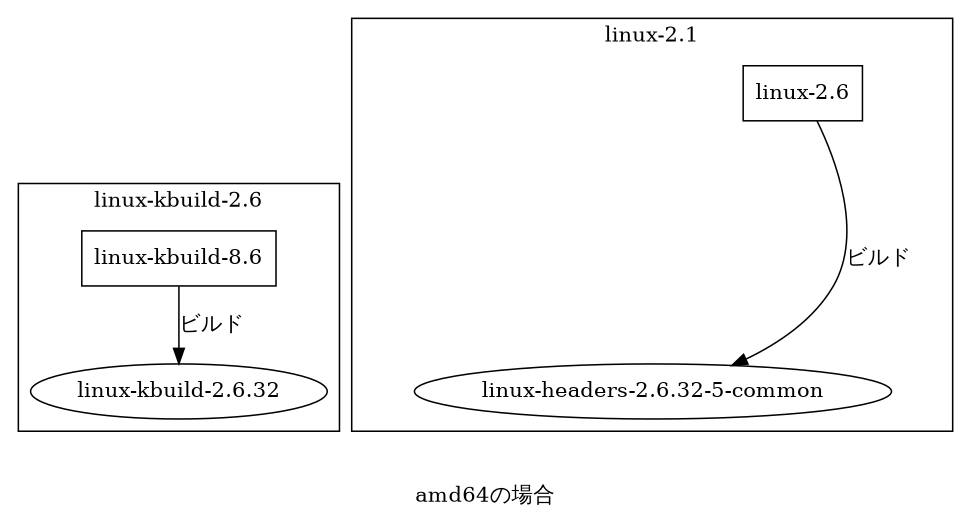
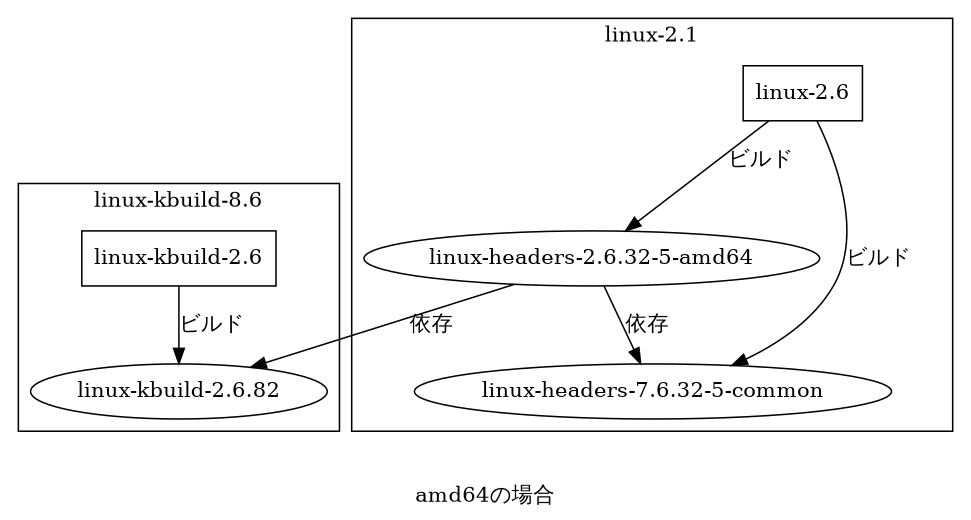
  digraph {
    label="amd64の場合"
-   n1 [label="linux-kbuild-8.6" shape=box]
-   n2 [label="linux-kbuild-2.6.32"]
+   n1 [label="linux-kbuild-2.6" shape=box]
+   n2 [label="linux-kbuild-2.6.82"]
    n3 [label="linux-2.6" shape=box]
-   n4 [label="linux-headers-2.6.32-5-common"]
+   n4 [label="linux-headers-7.6.32-5-common"]
+   n5 [label="linux-headers-2.6.32-5-amd64"]
    subgraph cluster_1 {
-     label="linux-kbuild-2.6"
+     label="linux-kbuild-8.6"
      n1
      n2
    }
    subgraph cluster_2 {
      label="linux-2.1"
      n3
      n4
+     n5
    }
    n1 -> n2 [label="ビルド"]
    n3 -> n4 [label="ビルド"]
+   n3 -> n5 [label="ビルド"]
+   n5 -> n2 [label="依存"]
+   n5 -> n4 [label="依存"]
  }
